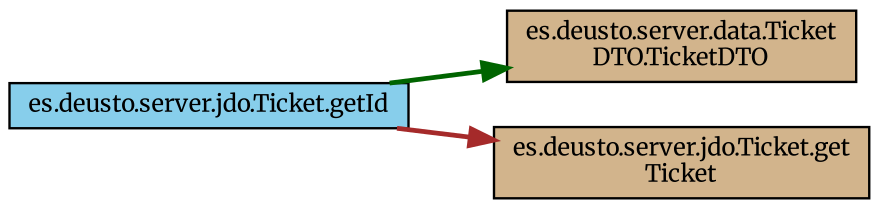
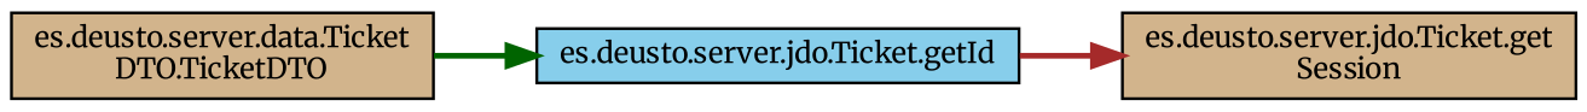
  digraph {
    fontname=Merriweather
    rankdir=LR
    node [color=black fillcolor=tan fontname=Merriweather fontsize=10 shape=record style=filled]
    edge [fontname=Merriweather fontsize=10 labelfontname=Helvetica labelfontsize=10 style=bold]
    n1 [fontcolor=black height=0.2 label="es.deusto.server.data.Ticket\lDTO.TicketDTO" width=0.4]
    n2 [fillcolor=skyblue height=0.2 label="es.deusto.server.jdo.Ticket.getId" width=0.4]
-   n3 [height=0.2 label="es.deusto.server.jdo.Ticket.get\lTicket" width=0.4]
-   n2 -> n1 [color=darkgreen]
+   n3 [height=0.2 label="es.deusto.server.jdo.Ticket.get\lSession" width=0.4]
+   n1 -> n2 [color=darkgreen]
    n2 -> n3 [color=brown]
  }
